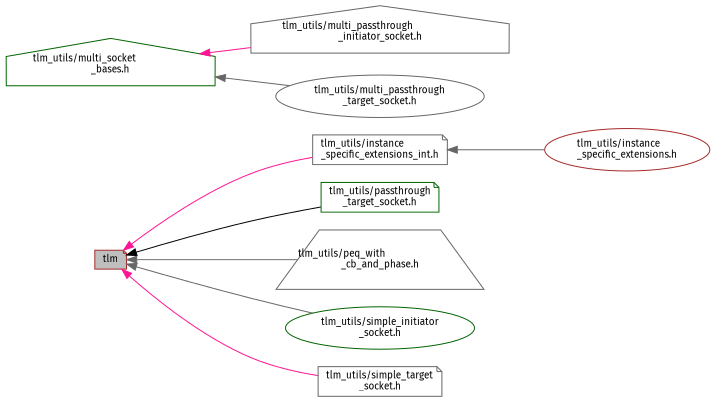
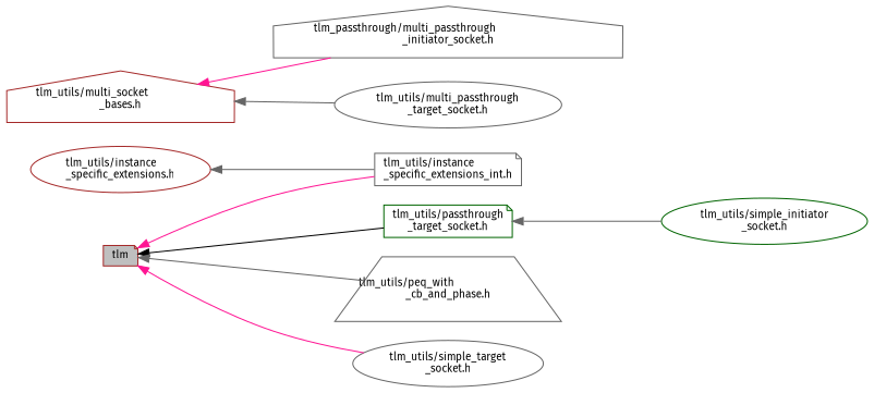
  digraph {
    fontname="Fira Sans"
    rankdir=LR
    node [color=gray40 fillcolor=white fontname="Fira Sans" fontsize=10 shape=ellipse style=filled]
    edge [color=gray40 dir=back fontname="Fira Sans" fontsize=10 labelfontname=FreeSans labelfontsize=10 style=solid]
    n1 [color=brown fillcolor=grey75 fontcolor=black height=0.2 label=tlm shape=note width=0.4]
    n2 [height=0.2 label="tlm_utils/instance\l_specific_extensions_int.h" shape=note width=0.4]
    n3 [color=darkgreen height=0.2 label="tlm_utils/passthrough\l_target_socket.h" shape=note width=0.4]
    n4 [height=0.2 label="tlm_utils/peq_with\l_cb_and_phase.h" shape=trapezium width=0.4]
    n5 [color=darkgreen height=0.2 label="tlm_utils/simple_initiator\l_socket.h" width=0.4]
-   n6 [height=0.2 label="tlm_utils/simple_target\l_socket.h" shape=note width=0.4]
+   n6 [height=0.2 label="tlm_utils/simple_target\l_socket.h" width=0.4]
    n7 [color=brown height=0.2 label="tlm_utils/instance\l_specific_extensions.h" width=0.4]
-   n8 [color=darkgreen height=0.2 label="tlm_utils/multi_socket\l_bases.h" shape=house width=0.4]
-   n9 [height=0.2 label="tlm_utils/multi_passthrough\l_initiator_socket.h" shape=house width=0.4]
+   n8 [color=brown height=0.2 label="tlm_utils/multi_socket\l_bases.h" shape=house width=0.4]
+   n9 [height=0.2 label="tlm_passthrough/multi_passthrough\l_initiator_socket.h" shape=house width=0.4]
    n10 [height=0.2 label="tlm_utils/multi_passthrough\l_target_socket.h" width=0.4]
    n1 -> n2 [color=deeppink]
    n1 -> n3 [color=black]
    n1 -> n4
-   n1 -> n5
+   n3 -> n5
    n1 -> n6 [color=deeppink]
-   n2 -> n7
+   n7 -> n2
    n8 -> n9 [color=deeppink]
    n8 -> n10
  }
